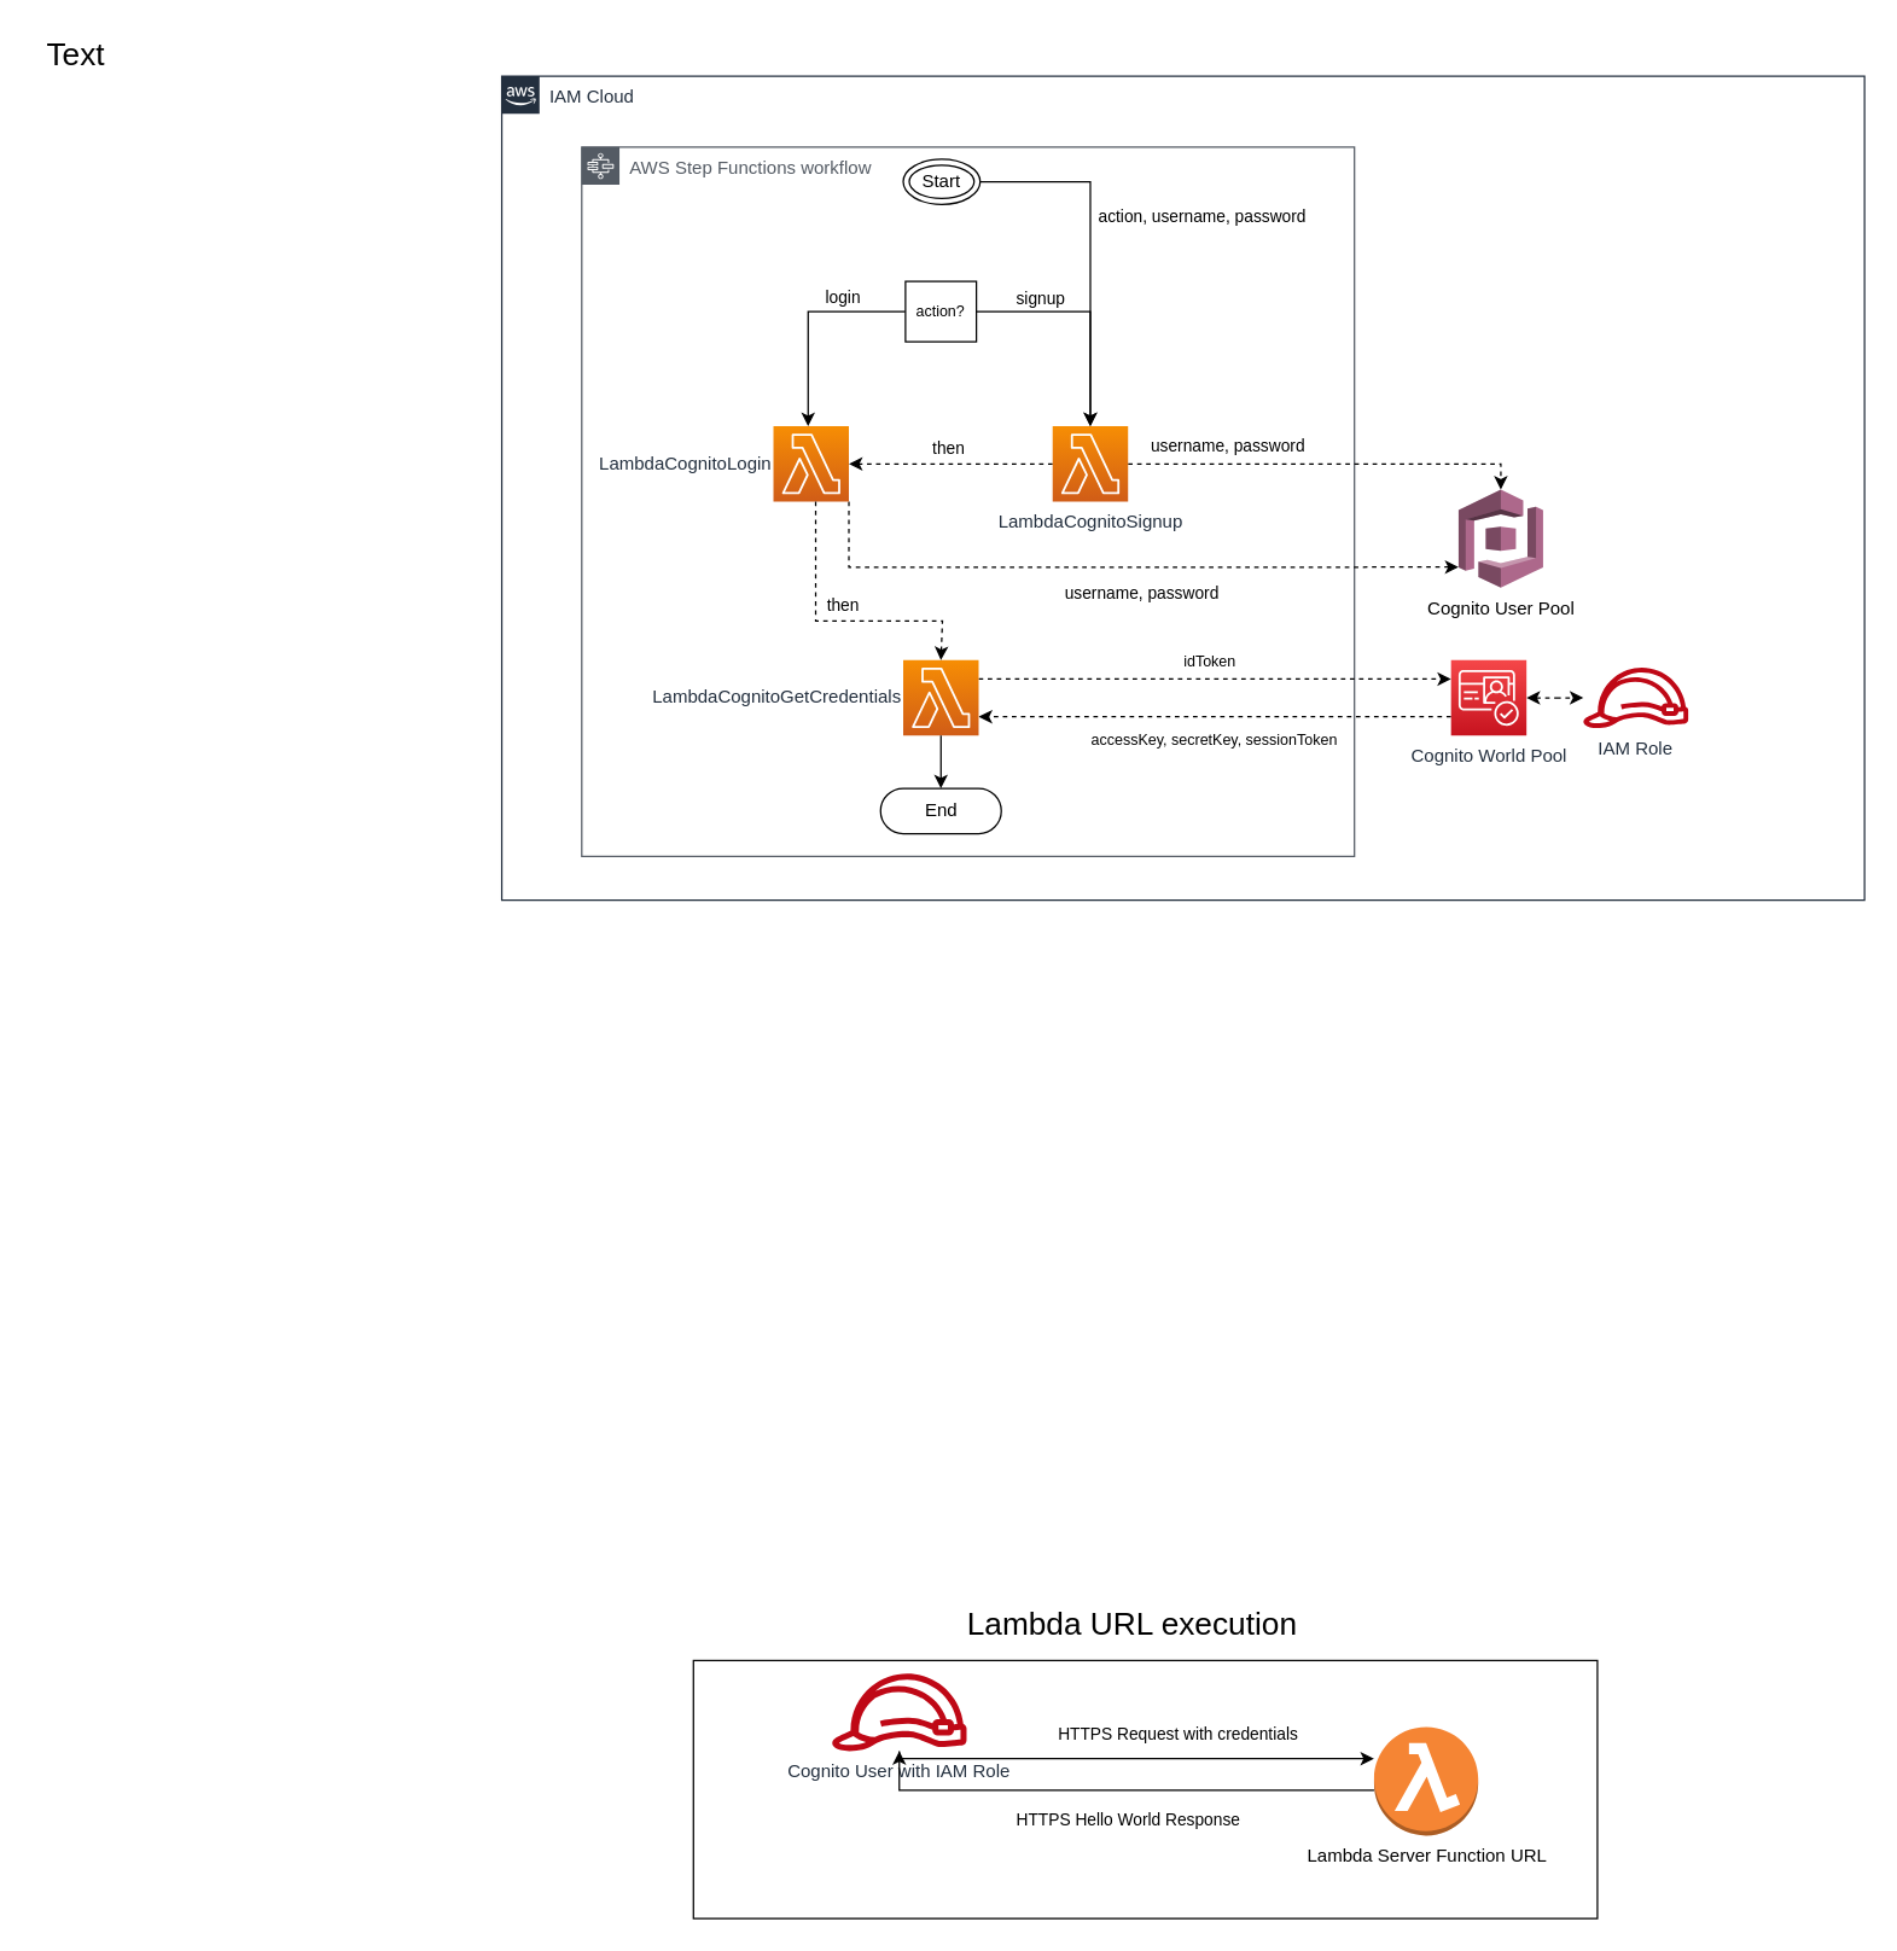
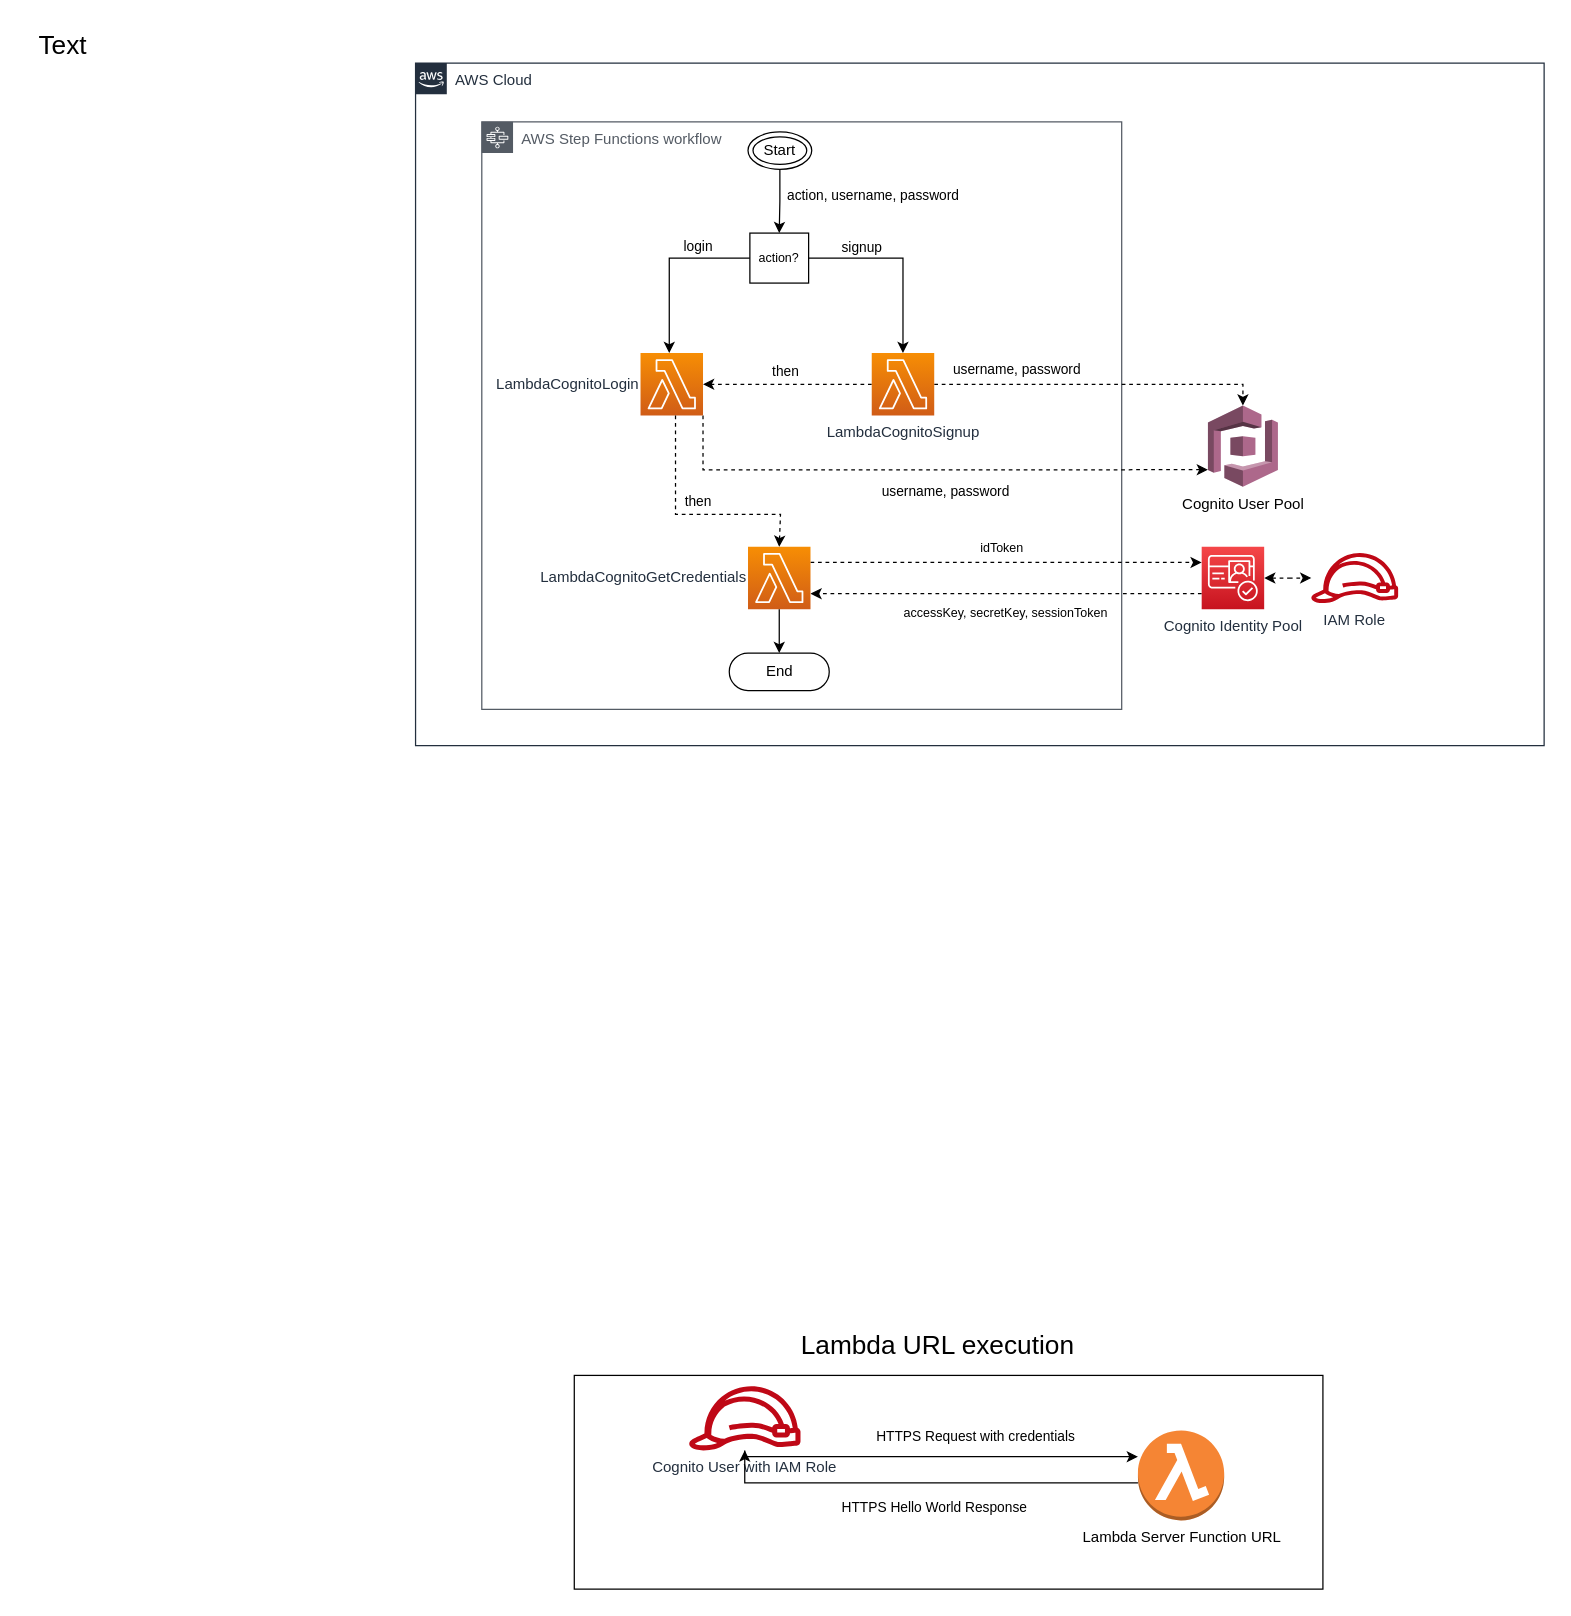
  <mxCell id="0" />
  <mxCell id="1" parent="0" />
  <mxCell id="2" value="" style="rounded=0;whiteSpace=wrap;html=1;fontSize=10;fillColor=none;" parent="1" vertex="1"><mxGeometry x="459" y="1100" width="599" height="171" as="geometry" /></mxCell>
  <mxCell id="3" value="HTTPS Request with credentials" style="edgeStyle=orthogonalEdgeStyle;rounded=0;orthogonalLoop=1;jettySize=auto;html=1;" parent="1" source="4" target="6" edge="1"><mxGeometry x="0.189" y="16" relative="1" as="geometry"><Array as="points"><mxPoint x="679" y="1165" /><mxPoint x="679" y="1165" /></Array><mxPoint as="offset" /><mxPoint x="898" y="1154" as="targetPoint" /></mxGeometry></mxCell>
  <mxCell id="4" value="Cognito User with IAM Role" style="sketch=0;outlineConnect=0;fontColor=#232F3E;gradientColor=none;fillColor=#BF0816;strokeColor=none;dashed=0;verticalLabelPosition=bottom;verticalAlign=top;align=center;html=1;fontSize=12;fontStyle=0;aspect=fixed;pointerEvents=1;shape=mxgraph.aws4.role;" parent="1" vertex="1"><mxGeometry x="550" y="1108.72" width="90.91" height="51.28" as="geometry" /></mxCell>
  <mxCell id="5" value="HTTPS Hello World Response" style="edgeStyle=orthogonalEdgeStyle;rounded=0;orthogonalLoop=1;jettySize=auto;html=1;" parent="1" source="6" target="4" edge="1"><mxGeometry x="-0.043" y="20" relative="1" as="geometry"><Array as="points"><mxPoint x="750" y="1186" /><mxPoint x="750" y="1186" /></Array><mxPoint as="offset" /></mxGeometry></mxCell>
  <mxCell id="6" value="Lambda Server Function URL" style="outlineConnect=0;dashed=0;verticalLabelPosition=bottom;verticalAlign=top;align=center;html=1;shape=mxgraph.aws3.lambda_function;fillColor=#F58534;gradientColor=none;" parent="1" vertex="1"><mxGeometry x="910" y="1144" width="69" height="72" as="geometry" /></mxCell>
  <mxCell id="7" value="&lt;font style=&quot;font-size: 21px;&quot;&gt;Lambda URL execution&lt;/font&gt;" style="text;html=1;strokeColor=none;fillColor=none;align=center;verticalAlign=middle;whiteSpace=wrap;rounded=0;" parent="1" vertex="1"><mxGeometry x="510" y="1060" width="480" height="30" as="geometry" /></mxCell>
- <mxCell id="8" value="IAM Cloud" style="points=[[0,0],[0.25,0],[0.5,0],[0.75,0],[1,0],[1,0.25],[1,0.5],[1,0.75],[1,1],[0.75,1],[0.5,1],[0.25,1],[0,1],[0,0.75],[0,0.5],[0,0.25]];outlineConnect=0;gradientColor=none;html=1;whiteSpace=wrap;fontSize=12;fontStyle=0;container=1;pointerEvents=0;collapsible=0;recursiveResize=0;shape=mxgraph.aws4.group;grIcon=mxgraph.aws4.group_aws_cloud_alt;strokeColor=#232F3E;fillColor=none;verticalAlign=top;align=left;spacingLeft=30;fontColor=#232F3E;dashed=0;" parent="1" vertex="1"><mxGeometry x="332" y="50" width="903" height="546" as="geometry" /></mxCell>
+ <mxCell id="8" value="AWS Cloud" style="points=[[0,0],[0.25,0],[0.5,0],[0.75,0],[1,0],[1,0.25],[1,0.5],[1,0.75],[1,1],[0.75,1],[0.5,1],[0.25,1],[0,1],[0,0.75],[0,0.5],[0,0.25]];outlineConnect=0;gradientColor=none;html=1;whiteSpace=wrap;fontSize=12;fontStyle=0;container=1;pointerEvents=0;collapsible=0;recursiveResize=0;shape=mxgraph.aws4.group;grIcon=mxgraph.aws4.group_aws_cloud_alt;strokeColor=#232F3E;fillColor=none;verticalAlign=top;align=left;spacingLeft=30;fontColor=#232F3E;dashed=0;" parent="1" vertex="1"><mxGeometry x="332" y="50" width="903" height="546" as="geometry" /></mxCell>
  <mxCell id="9" value="Cognito User Pool" style="outlineConnect=0;dashed=0;verticalLabelPosition=bottom;verticalAlign=top;align=center;html=1;shape=mxgraph.aws3.cognito;fillColor=#AD688B;gradientColor=none;" parent="8" vertex="1"><mxGeometry x="634" y="274" width="56" height="65" as="geometry" /></mxCell>
  <mxCell id="10" style="edgeStyle=orthogonalEdgeStyle;rounded=0;orthogonalLoop=1;jettySize=auto;html=1;dashed=1;fontSize=10;startArrow=classic;startFill=1;" parent="8" source="12" target="13" edge="1"><mxGeometry relative="1" as="geometry" /></mxCell>
  <mxCell id="11" value="accessKey, secretKey, sessionToken" style="edgeStyle=orthogonalEdgeStyle;rounded=0;orthogonalLoop=1;jettySize=auto;html=1;exitX=0;exitY=0.75;exitDx=0;exitDy=0;exitPerimeter=0;entryX=1;entryY=0.75;entryDx=0;entryDy=0;entryPerimeter=0;dashed=1;fontSize=10;startArrow=none;startFill=0;" parent="8" source="12" target="23" edge="1"><mxGeometry x="0.005" y="14" relative="1" as="geometry"><mxPoint y="1" as="offset" /></mxGeometry></mxCell>
- <mxCell id="12" value="Cognito World Pool" style="sketch=0;points=[[0,0,0],[0.25,0,0],[0.5,0,0],[0.75,0,0],[1,0,0],[0,1,0],[0.25,1,0],[0.5,1,0],[0.75,1,0],[1,1,0],[0,0.25,0],[0,0.5,0],[0,0.75,0],[1,0.25,0],[1,0.5,0],[1,0.75,0]];outlineConnect=0;fontColor=#232F3E;gradientColor=#F54749;gradientDirection=north;fillColor=#C7131F;strokeColor=#ffffff;dashed=0;verticalLabelPosition=bottom;verticalAlign=top;align=center;html=1;fontSize=12;fontStyle=0;aspect=fixed;shape=mxgraph.aws4.resourceIcon;resIcon=mxgraph.aws4.cognito;" parent="8" vertex="1"><mxGeometry x="629" y="387" width="50" height="50" as="geometry" /></mxCell>
+ <mxCell id="12" value="Cognito Identity Pool" style="sketch=0;points=[[0,0,0],[0.25,0,0],[0.5,0,0],[0.75,0,0],[1,0,0],[0,1,0],[0.25,1,0],[0.5,1,0],[0.75,1,0],[1,1,0],[0,0.25,0],[0,0.5,0],[0,0.75,0],[1,0.25,0],[1,0.5,0],[1,0.75,0]];outlineConnect=0;fontColor=#232F3E;gradientColor=#F54749;gradientDirection=north;fillColor=#C7131F;strokeColor=#ffffff;dashed=0;verticalLabelPosition=bottom;verticalAlign=top;align=center;html=1;fontSize=12;fontStyle=0;aspect=fixed;shape=mxgraph.aws4.resourceIcon;resIcon=mxgraph.aws4.cognito;" parent="8" vertex="1"><mxGeometry x="629" y="387" width="50" height="50" as="geometry" /></mxCell>
  <mxCell id="13" value="IAM Role" style="sketch=0;outlineConnect=0;fontColor=#232F3E;gradientColor=none;fillColor=#BF0816;strokeColor=none;dashed=0;verticalLabelPosition=bottom;verticalAlign=top;align=center;html=1;fontSize=12;fontStyle=0;aspect=fixed;pointerEvents=1;shape=mxgraph.aws4.role;" parent="8" vertex="1"><mxGeometry x="716" y="392" width="70.91" height="40" as="geometry" /></mxCell>
  <mxCell id="14" value="AWS Step Functions workflow" style="sketch=0;outlineConnect=0;gradientColor=none;html=1;whiteSpace=wrap;fontSize=12;fontStyle=0;shape=mxgraph.aws4.group;grIcon=mxgraph.aws4.group_aws_step_functions_workflow;strokeColor=#545B64;fillColor=none;verticalAlign=top;align=left;spacingLeft=30;fontColor=#545B64;dashed=0;" parent="8" vertex="1"><mxGeometry x="53" y="47" width="512" height="470" as="geometry" /></mxCell>
  <mxCell id="15" value="username, password" style="edgeStyle=orthogonalEdgeStyle;rounded=0;orthogonalLoop=1;jettySize=auto;html=1;entryX=0.5;entryY=0;entryDx=0;entryDy=0;entryPerimeter=0;dashed=1;" parent="8" source="17" target="9" edge="1"><mxGeometry x="-0.508" y="12" relative="1" as="geometry"><Array as="points"><mxPoint x="662" y="257" /></Array><mxPoint x="1" as="offset" /></mxGeometry></mxCell>
  <mxCell id="16" value="then" style="edgeStyle=orthogonalEdgeStyle;rounded=0;orthogonalLoop=1;jettySize=auto;html=1;entryX=1;entryY=0.5;entryDx=0;entryDy=0;entryPerimeter=0;dashed=1;" parent="8" source="17" target="20" edge="1"><mxGeometry x="0.022" y="-10" relative="1" as="geometry"><mxPoint x="203.0" y="227" as="targetPoint" /><mxPoint as="offset" /></mxGeometry></mxCell>
  <mxCell id="17" value="LambdaCognitoSignup" style="sketch=0;points=[[0,0,0],[0.25,0,0],[0.5,0,0],[0.75,0,0],[1,0,0],[0,1,0],[0.25,1,0],[0.5,1,0],[0.75,1,0],[1,1,0],[0,0.25,0],[0,0.5,0],[0,0.75,0],[1,0.25,0],[1,0.5,0],[1,0.75,0]];outlineConnect=0;fontColor=#232F3E;gradientColor=#F78E04;gradientDirection=north;fillColor=#D05C17;strokeColor=#ffffff;dashed=0;verticalLabelPosition=bottom;verticalAlign=top;align=center;html=1;fontSize=12;fontStyle=0;aspect=fixed;shape=mxgraph.aws4.resourceIcon;resIcon=mxgraph.aws4.lambda;" parent="8" vertex="1"><mxGeometry x="365" y="232" width="50" height="50" as="geometry" /></mxCell>
  <mxCell id="18" value="signup" style="edgeStyle=orthogonalEdgeStyle;rounded=0;orthogonalLoop=1;jettySize=auto;html=1;entryX=0.5;entryY=0;entryDx=0;entryDy=0;entryPerimeter=0;exitX=1;exitY=0.5;exitDx=0;exitDy=0;" parent="8" source="29" target="17" edge="1"><mxGeometry x="-0.439" y="8" relative="1" as="geometry"><mxPoint x="311" y="156.0" as="sourcePoint" /><mxPoint as="offset" /></mxGeometry></mxCell>
  <mxCell id="19" value="&lt;span style=&quot;color: rgb(0, 0, 0); font-family: Helvetica; font-size: 11px; font-style: normal; font-variant-ligatures: normal; font-variant-caps: normal; font-weight: 400; letter-spacing: normal; orphans: 2; text-align: center; text-indent: 0px; text-transform: none; widows: 2; word-spacing: 0px; -webkit-text-stroke-width: 0px; background-color: rgb(255, 255, 255); text-decoration-thickness: initial; text-decoration-style: initial; text-decoration-color: initial; float: none; display: inline !important;&quot;&gt;username, password&lt;/span&gt;" style="edgeStyle=orthogonalEdgeStyle;rounded=0;orthogonalLoop=1;jettySize=auto;html=1;exitX=1;exitY=1;exitDx=0;exitDy=0;exitPerimeter=0;entryX=0;entryY=0.79;entryDx=0;entryDy=0;entryPerimeter=0;fontSize=21;dashed=1;" parent="8" source="20" target="9" edge="1"><mxGeometry x="0.061" y="-14" relative="1" as="geometry"><mxPoint as="offset" /></mxGeometry></mxCell>
  <mxCell id="20" value="LambdaCognitoLogin" style="sketch=0;points=[[0,0,0],[0.25,0,0],[0.5,0,0],[0.75,0,0],[1,0,0],[0,1,0],[0.25,1,0],[0.5,1,0],[0.75,1,0],[1,1,0],[0,0.25,0],[0,0.5,0],[0,0.75,0],[1,0.25,0],[1,0.5,0],[1,0.75,0]];outlineConnect=0;fontColor=#232F3E;gradientColor=#F78E04;gradientDirection=north;fillColor=#D05C17;strokeColor=#ffffff;dashed=0;verticalLabelPosition=middle;verticalAlign=middle;align=right;html=1;fontSize=12;fontStyle=0;aspect=fixed;shape=mxgraph.aws4.resourceIcon;resIcon=mxgraph.aws4.lambda;labelPosition=left;" parent="8" vertex="1"><mxGeometry x="180.0" y="232" width="50" height="50" as="geometry" /></mxCell>
  <mxCell id="21" value="login" style="edgeStyle=orthogonalEdgeStyle;rounded=0;orthogonalLoop=1;jettySize=auto;html=1;exitX=0;exitY=0.5;exitDx=0;exitDy=0;" parent="8" source="29" target="20" edge="1"><mxGeometry x="-0.409" y="-9" relative="1" as="geometry"><mxPoint x="273" y="156.0" as="sourcePoint" /><Array as="points"><mxPoint x="203" y="156" /></Array><mxPoint as="offset" /></mxGeometry></mxCell>
  <mxCell id="22" value="idToken" style="edgeStyle=orthogonalEdgeStyle;rounded=0;orthogonalLoop=1;jettySize=auto;html=1;exitX=1;exitY=0.25;exitDx=0;exitDy=0;exitPerimeter=0;entryX=0;entryY=0.25;entryDx=0;entryDy=0;entryPerimeter=0;dashed=1;fontSize=10;startArrow=none;startFill=0;" parent="8" source="23" target="12" edge="1"><mxGeometry x="-0.022" y="12" relative="1" as="geometry"><mxPoint as="offset" /></mxGeometry></mxCell>
  <mxCell id="23" value="LambdaCognitoGetCredentials" style="sketch=0;points=[[0,0,0],[0.25,0,0],[0.5,0,0],[0.75,0,0],[1,0,0],[0,1,0],[0.25,1,0],[0.5,1,0],[0.75,1,0],[1,1,0],[0,0.25,0],[0,0.5,0],[0,0.75,0],[1,0.25,0],[1,0.5,0],[1,0.75,0]];outlineConnect=0;fontColor=#232F3E;gradientColor=#F78E04;gradientDirection=north;fillColor=#D05C17;strokeColor=#ffffff;dashed=0;verticalLabelPosition=middle;verticalAlign=middle;align=right;html=1;fontSize=12;fontStyle=0;aspect=fixed;shape=mxgraph.aws4.resourceIcon;resIcon=mxgraph.aws4.lambda;labelPosition=left;" parent="8" vertex="1"><mxGeometry x="266.0" y="387" width="50" height="50" as="geometry" /></mxCell>
  <mxCell id="24" value="then" style="edgeStyle=orthogonalEdgeStyle;rounded=0;orthogonalLoop=1;jettySize=auto;html=1;entryX=0.5;entryY=0;entryDx=0;entryDy=0;entryPerimeter=0;dashed=1;" parent="8" source="20" target="23" edge="1"><mxGeometry x="0.03" y="10" relative="1" as="geometry"><Array as="points"><mxPoint x="208" y="361" /><mxPoint x="292" y="361" /><mxPoint x="292" y="387" /></Array><mxPoint as="offset" /></mxGeometry></mxCell>
- <mxCell id="25" value="action, username, password" style="edgeStyle=orthogonalEdgeStyle;rounded=0;orthogonalLoop=1;jettySize=auto;html=1;" parent="8" source="26" target="17" edge="1"><mxGeometry x="-0.179" y="74" relative="1" as="geometry"><mxPoint x="292" y="137" as="targetPoint" /><mxPoint as="offset" /></mxGeometry></mxCell>
+ <mxCell id="25" value="action, username, password" style="edgeStyle=orthogonalEdgeStyle;rounded=0;orthogonalLoop=1;jettySize=auto;html=1;entryX=0.5;entryY=0;entryDx=0;entryDy=0;" parent="8" source="26" target="29" edge="1"><mxGeometry x="-0.179" y="74" relative="1" as="geometry"><mxPoint x="292" y="137" as="targetPoint" /><mxPoint as="offset" /></mxGeometry></mxCell>
  <mxCell id="26" value="Start" style="ellipse;shape=doubleEllipse;whiteSpace=wrap;html=1;" parent="8" vertex="1"><mxGeometry x="266.0" y="55" width="51" height="30" as="geometry" /></mxCell>
  <mxCell id="27" value="End" style="html=1;dashed=0;whitespace=wrap;shape=mxgraph.dfd.start" parent="8" vertex="1"><mxGeometry x="251.0" y="472" width="80" height="30" as="geometry" /></mxCell>
  <mxCell id="28" style="edgeStyle=orthogonalEdgeStyle;rounded=0;orthogonalLoop=1;jettySize=auto;html=1;" parent="8" source="23" target="27" edge="1"><mxGeometry relative="1" as="geometry" /></mxCell>
  <mxCell id="29" value="action?" style="fontSize=10;verticalAlign=middle;align=center;rounded=0;" parent="8" vertex="1"><mxGeometry x="267.5" y="136" width="47" height="40" as="geometry" /></mxCell>
  <mxCell id="30" value="Text" style="text;html=1;strokeColor=none;fillColor=none;align=center;verticalAlign=middle;whiteSpace=wrap;rounded=0;fontSize=21;" parent="1" vertex="1"><mxGeometry x="20" y="20" width="60" height="30" as="geometry" /></mxCell>
